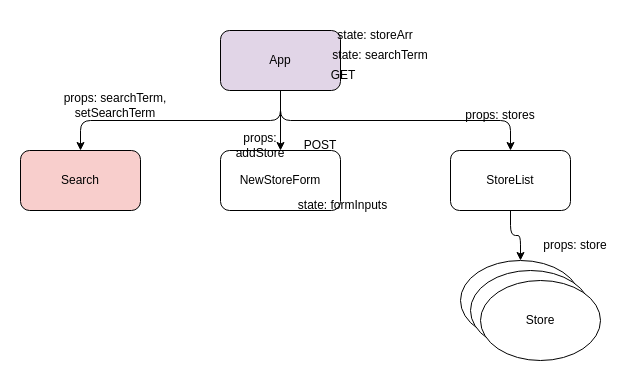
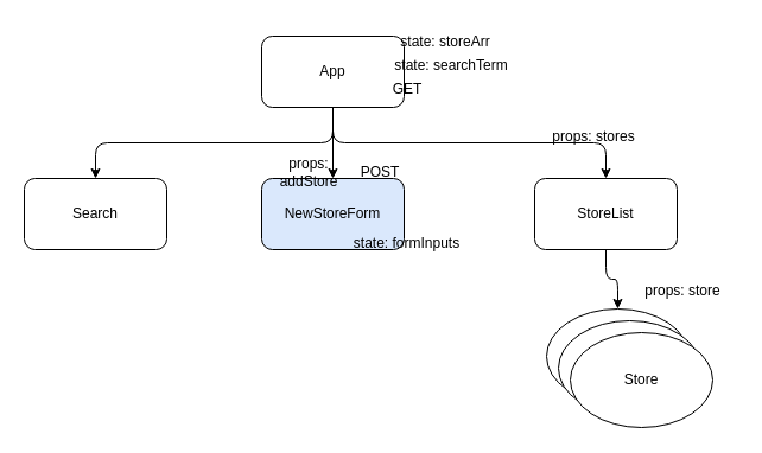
  <mxCell id="0" />
  <mxCell id="1" parent="0" />
  <mxCell id="2" style="edgeStyle=orthogonalEdgeStyle;html=1;exitX=0.5;exitY=1;exitDx=0;exitDy=0;entryX=0.5;entryY=0;entryDx=0;entryDy=0;" edge="1" parent="1" source="5" target="6"><mxGeometry relative="1" as="geometry" /></mxCell>
  <mxCell id="3" style="edgeStyle=orthogonalEdgeStyle;html=1;exitX=0.5;exitY=1;exitDx=0;exitDy=0;entryX=0.5;entryY=0;entryDx=0;entryDy=0;" edge="1" parent="1" source="5" target="9"><mxGeometry relative="1" as="geometry" /></mxCell>
  <mxCell id="4" style="edgeStyle=orthogonalEdgeStyle;html=1;exitX=0.5;exitY=1;exitDx=0;exitDy=0;" edge="1" parent="1" source="5" target="7"><mxGeometry relative="1" as="geometry" /></mxCell>
- <mxCell id="5" value="App" style="rounded=1;whiteSpace=wrap;html=1;fillColor=#e1d5e7;" vertex="1" parent="1"><mxGeometry x="220" y="30" width="120" height="60" as="geometry" /></mxCell>
- <mxCell id="6" value="Search" style="rounded=1;whiteSpace=wrap;html=1;fillColor=#f8cecc;" vertex="1" parent="1"><mxGeometry x="20" y="150" width="120" height="60" as="geometry" /></mxCell>
- <mxCell id="7" value="NewStoreForm" style="rounded=1;whiteSpace=wrap;html=1;" vertex="1" parent="1"><mxGeometry x="220" y="150" width="120" height="60" as="geometry" /></mxCell>
+ <mxCell id="5" value="App" style="rounded=1;whiteSpace=wrap;html=1;" vertex="1" parent="1"><mxGeometry x="220" y="30" width="120" height="60" as="geometry" /></mxCell>
+ <mxCell id="6" value="Search" style="rounded=1;whiteSpace=wrap;html=1;" vertex="1" parent="1"><mxGeometry x="20" y="150" width="120" height="60" as="geometry" /></mxCell>
+ <mxCell id="7" value="NewStoreForm" style="rounded=1;whiteSpace=wrap;html=1;fillColor=#dae8fc;" vertex="1" parent="1"><mxGeometry x="220" y="150" width="120" height="60" as="geometry" /></mxCell>
  <mxCell id="8" style="edgeStyle=orthogonalEdgeStyle;html=1;exitX=0.5;exitY=1;exitDx=0;exitDy=0;entryX=0.5;entryY=0;entryDx=0;entryDy=0;" edge="1" parent="1" source="9" target="10"><mxGeometry relative="1" as="geometry" /></mxCell>
  <mxCell id="9" value="StoreList" style="rounded=1;whiteSpace=wrap;html=1;" vertex="1" parent="1"><mxGeometry x="450" y="150" width="120" height="60" as="geometry" /></mxCell>
  <mxCell id="10" value="Store" style="ellipse;whiteSpace=wrap;html=1;" vertex="1" parent="1"><mxGeometry x="460" y="260" width="120" height="80" as="geometry" /></mxCell>
  <mxCell id="11" value="state: storeArr" style="text;html=1;strokeColor=none;fillColor=none;align=center;verticalAlign=middle;whiteSpace=wrap;rounded=0;" vertex="1" parent="1"><mxGeometry x="310" y="20" width="130" height="30" as="geometry" /></mxCell>
  <mxCell id="12" value="state: searchTerm" style="text;html=1;strokeColor=none;fillColor=none;align=center;verticalAlign=middle;whiteSpace=wrap;rounded=0;" vertex="1" parent="1"><mxGeometry x="290" y="40" width="180" height="30" as="geometry" /></mxCell>
  <mxCell id="13" value="props: stores" style="text;html=1;strokeColor=none;fillColor=none;align=center;verticalAlign=middle;whiteSpace=wrap;rounded=0;" vertex="1" parent="1"><mxGeometry x="440" y="100" width="120" height="30" as="geometry" /></mxCell>
  <mxCell id="14" value="props: store" style="text;html=1;strokeColor=none;fillColor=none;align=center;verticalAlign=middle;whiteSpace=wrap;rounded=0;" vertex="1" parent="1"><mxGeometry x="530" y="230" width="90" height="30" as="geometry" /></mxCell>
  <mxCell id="15" value="Store" style="ellipse;whiteSpace=wrap;html=1;" vertex="1" parent="1"><mxGeometry x="470" y="270" width="120" height="80" as="geometry" /></mxCell>
  <mxCell id="16" value="Store" style="ellipse;whiteSpace=wrap;html=1;" vertex="1" parent="1"><mxGeometry x="480" y="280" width="120" height="80" as="geometry" /></mxCell>
- <mxCell id="17" value="props: searchTerm, setSearchTerm" style="text;html=1;strokeColor=none;fillColor=none;align=center;verticalAlign=middle;whiteSpace=wrap;rounded=0;" vertex="1" parent="1"><mxGeometry x="40" y="90" width="150" height="30" as="geometry" /></mxCell>
  <mxCell id="18" value="state: formInputs" style="text;html=1;strokeColor=none;fillColor=none;align=center;verticalAlign=middle;whiteSpace=wrap;rounded=0;" vertex="1" parent="1"><mxGeometry x="280" y="190" width="125" height="30" as="geometry" /></mxCell>
  <mxCell id="19" value="props: addStore" style="text;html=1;strokeColor=none;fillColor=none;align=center;verticalAlign=middle;whiteSpace=wrap;rounded=0;" vertex="1" parent="1"><mxGeometry x="230" y="130" width="60" height="30" as="geometry" /></mxCell>
  <mxCell id="20" value="POST" style="text;html=1;strokeColor=none;fillColor=none;align=center;verticalAlign=middle;whiteSpace=wrap;rounded=0;" vertex="1" parent="1"><mxGeometry x="290" y="130" width="60" height="30" as="geometry" /></mxCell>
  <mxCell id="21" value="GET" style="text;html=1;strokeColor=none;fillColor=none;align=center;verticalAlign=middle;whiteSpace=wrap;rounded=0;" vertex="1" parent="1"><mxGeometry x="312.5" y="60" width="60" height="30" as="geometry" /></mxCell>
